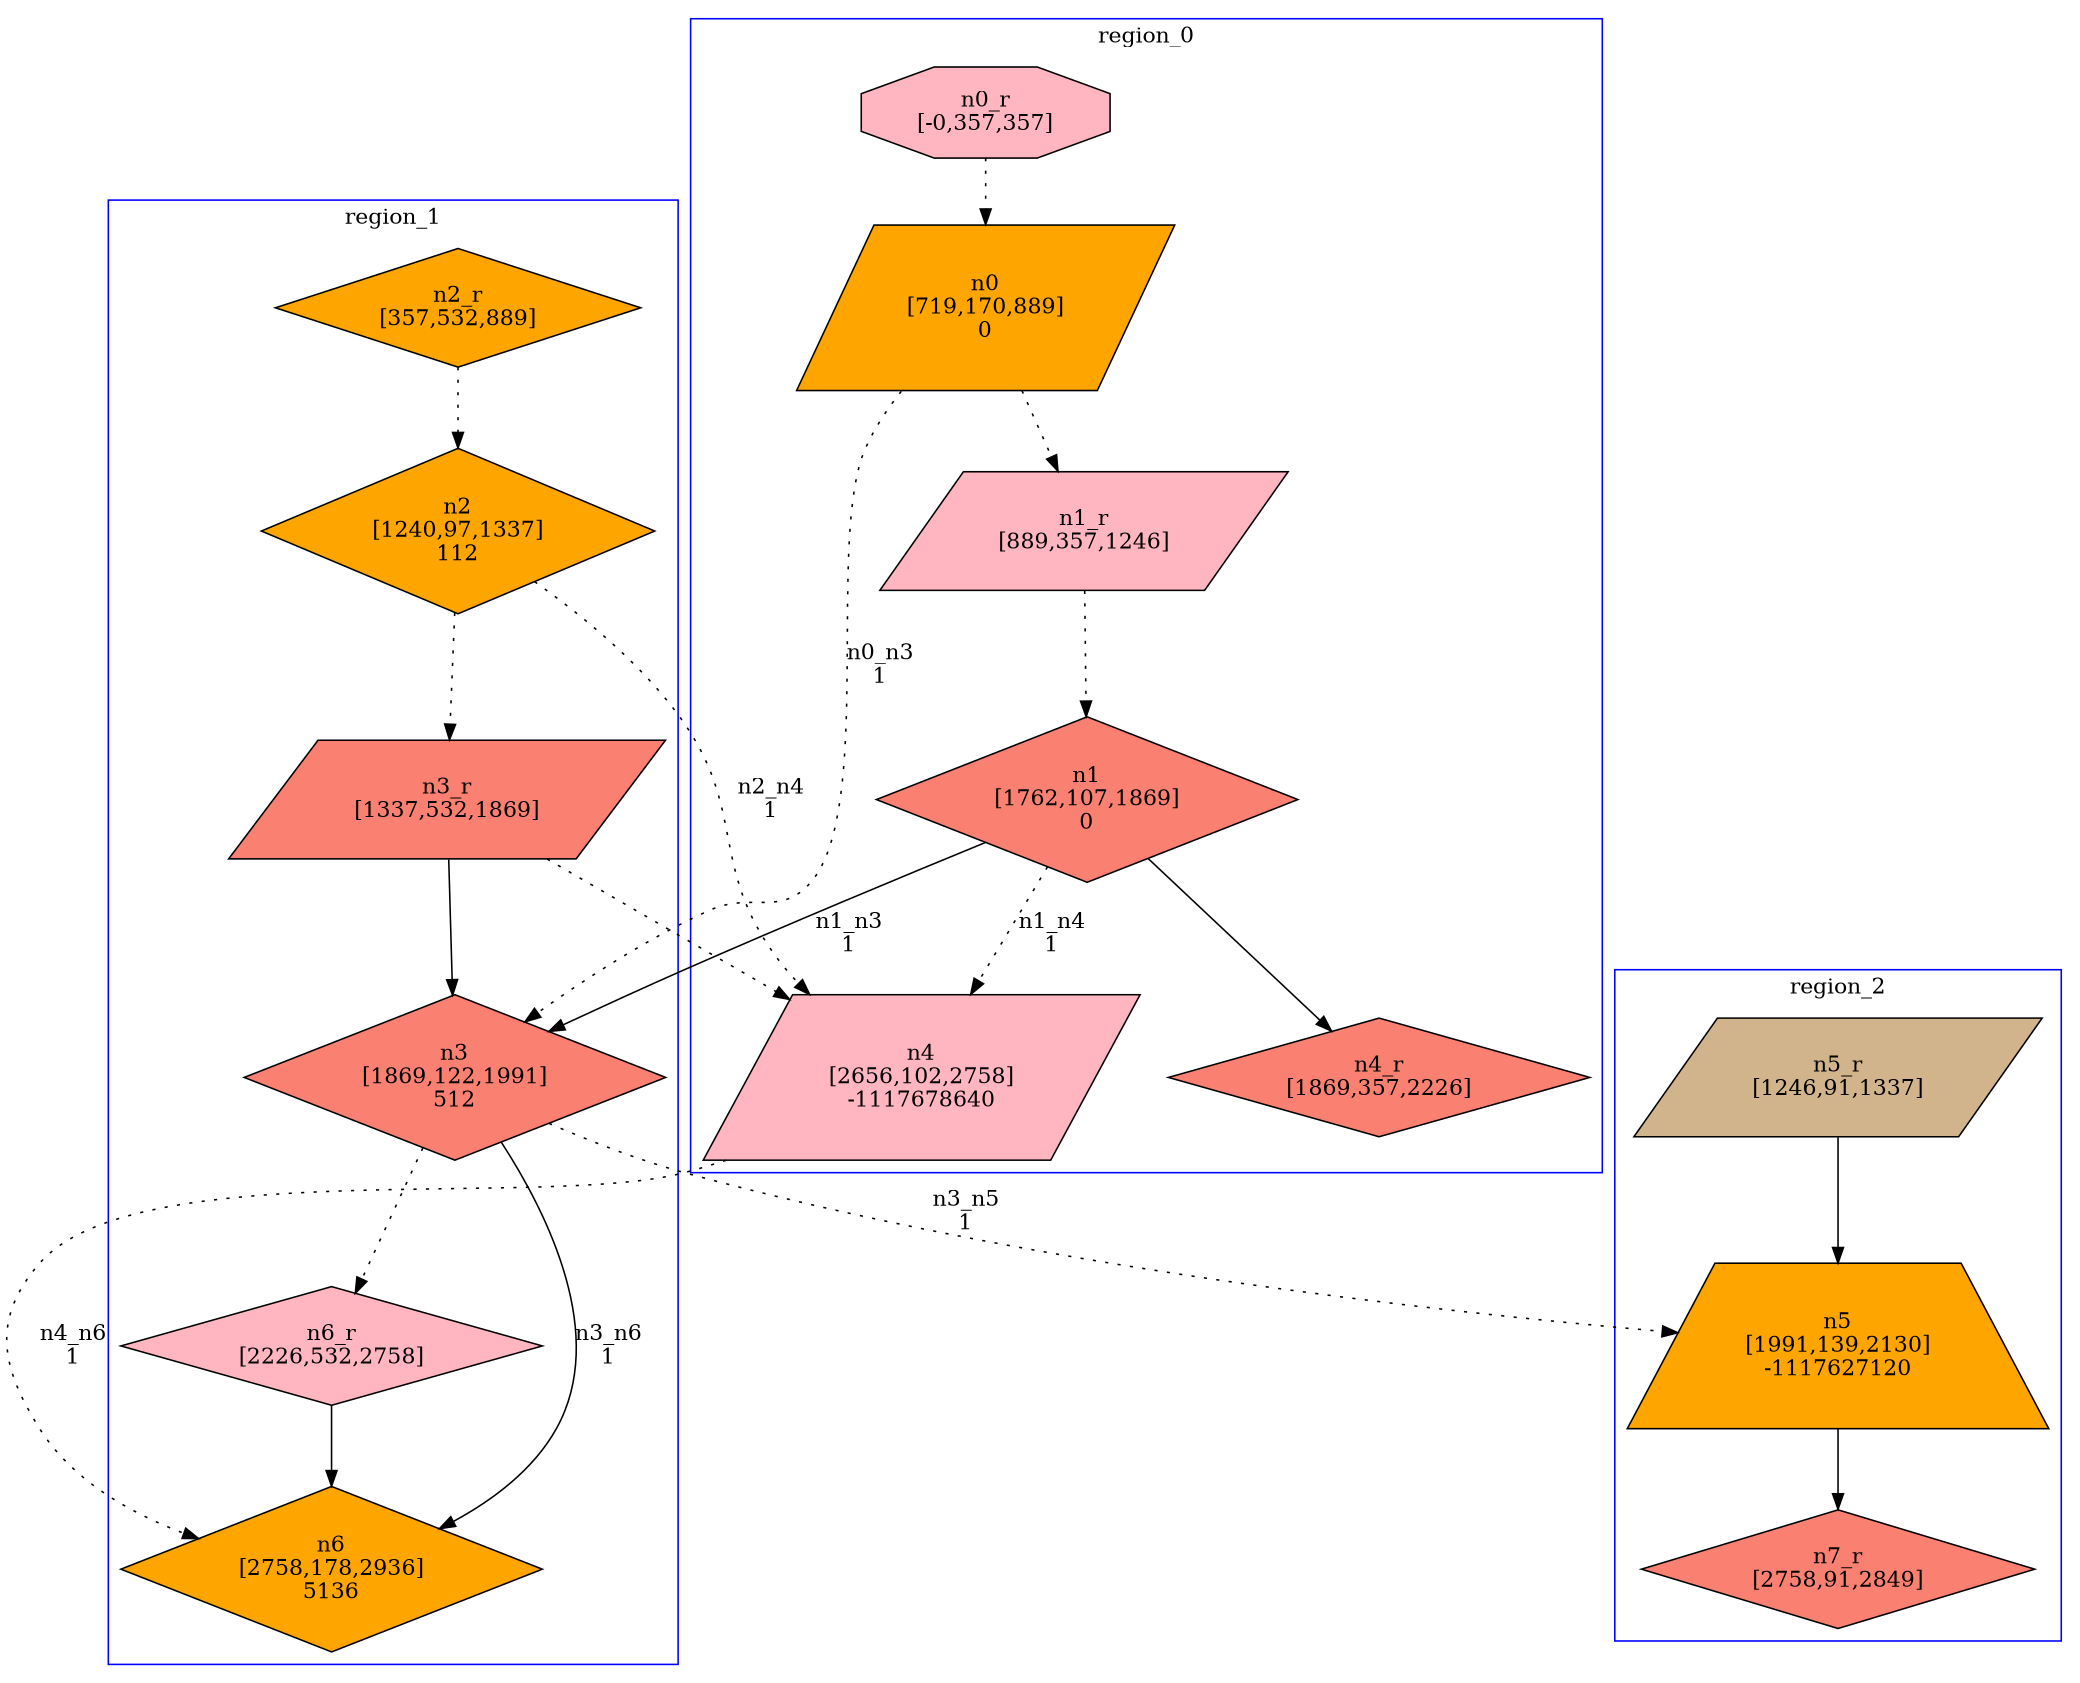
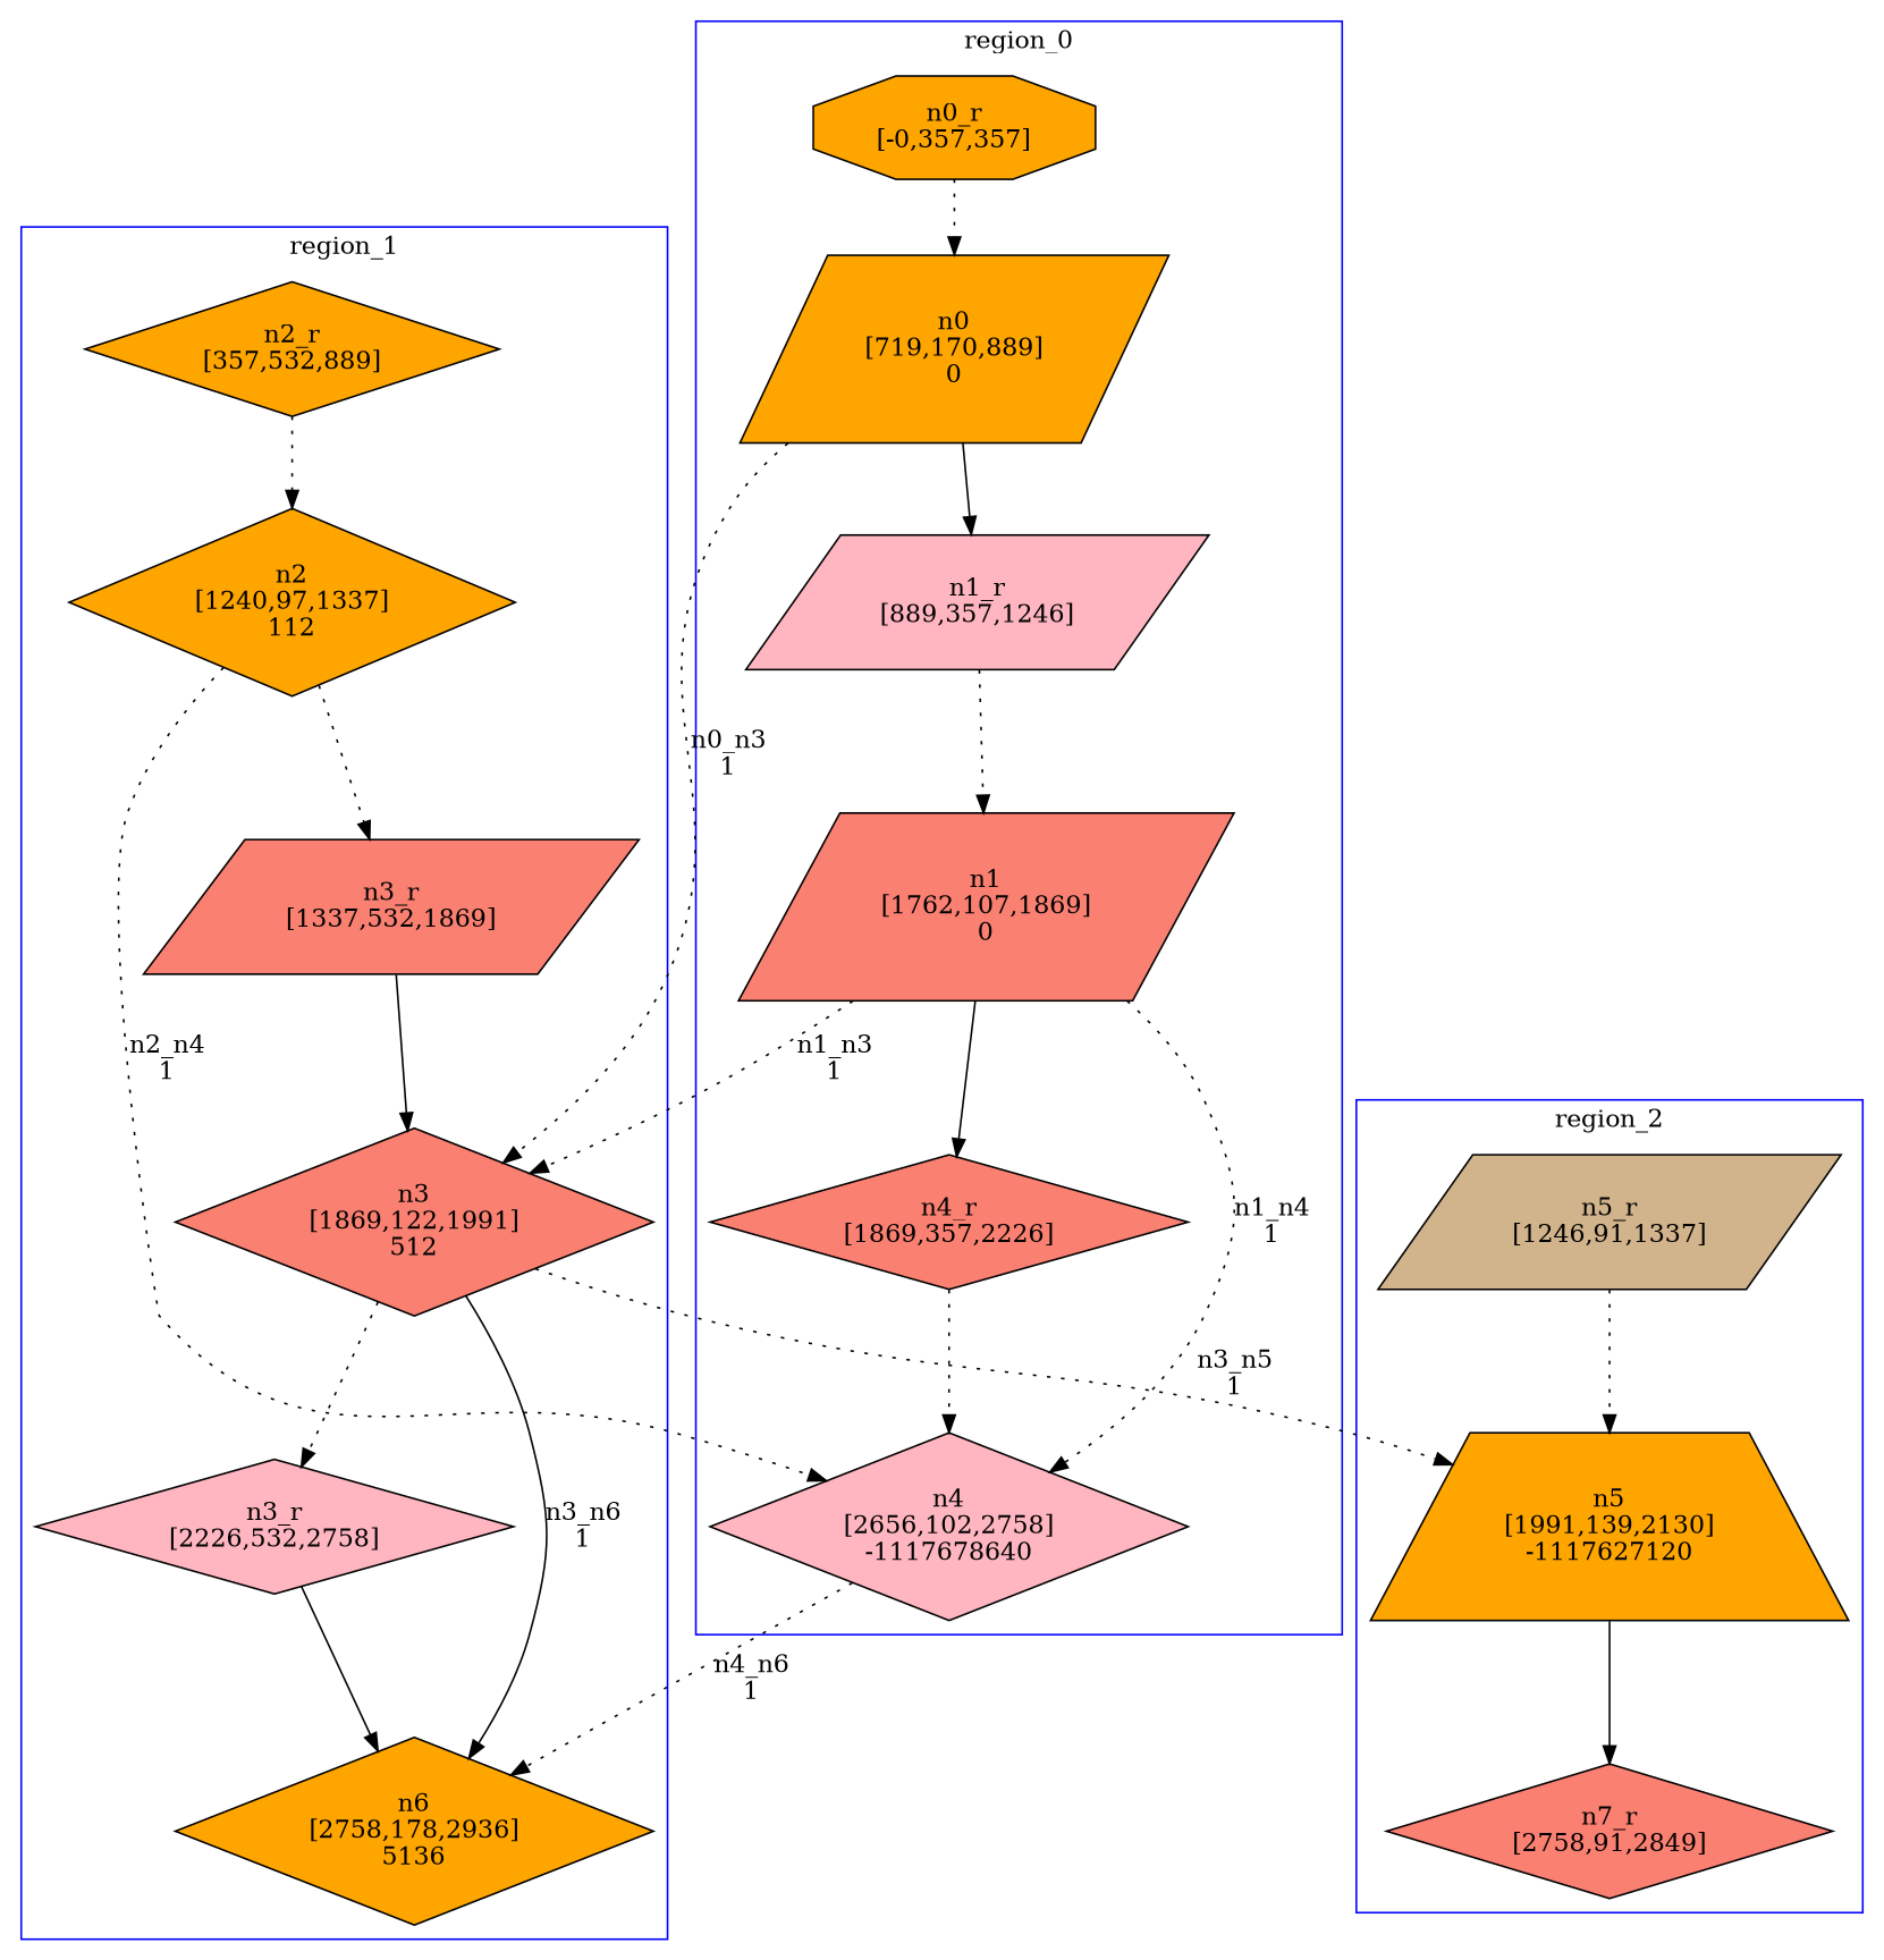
  digraph {
    node [fillcolor=orange shape=diamond style=filled]
    edge [style=dotted]
-   n1 [fillcolor=lightpink label="n0_r\n[-0,357,357]" shape=octagon]
+   n1 [label="n0_r\n[-0,357,357]" shape=octagon]
    n2 [label="n0\n[719,170,889]\n0" shape=parallelogram]
    n3 [fillcolor=lightpink label="n1_r\n[889,357,1246]" shape=parallelogram]
-   n4 [fillcolor=salmon label="n1\n[1762,107,1869]\n0"]
+   n4 [fillcolor=salmon label="n1\n[1762,107,1869]\n0" shape=parallelogram]
    n5 [fillcolor=salmon label="n4_r\n[1869,357,2226]"]
-   n6 [fillcolor=lightpink label="n4\n[2656,102,2758]\n-1117678640" shape=parallelogram]
+   n6 [fillcolor=lightpink label="n4\n[2656,102,2758]\n-1117678640"]
    n7 [label="n2_r\n[357,532,889]"]
    n8 [label="n2\n[1240,97,1337]\n112"]
    n9 [fillcolor=salmon label="n3_r\n[1337,532,1869]" shape=parallelogram]
    n10 [fillcolor=salmon label="n3\n[1869,122,1991]\n512"]
-   n11 [fillcolor=lightpink label="n6_r\n[2226,532,2758]"]
+   n11 [fillcolor=lightpink label="n3_r\n[2226,532,2758]"]
    n12 [label="n6\n[2758,178,2936]\n5136"]
    n13 [fillcolor=tan label="n5_r\n[1246,91,1337]" shape=parallelogram]
    n14 [label="n5\n[1991,139,2130]\n-1117627120" shape=trapezium]
    n15 [fillcolor=salmon label="n7_r\n[2758,91,2849]"]
    subgraph cluster_1 {
      color=blue
      label=region_0
      stytle=filled
      n1
      n2
      n3
      n4
      n5
      n6
    }
    subgraph cluster_2 {
      color=blue
      label=region_1
      stytle=filled
      n7
      n8
      n9
      n10
      n11
      n12
    }
    subgraph cluster_3 {
      color=blue
      label=region_2
      stytle=filled
      n13
      n14
      n15
    }
    n1 -> n2
-   n2 -> n3
+   n2 -> n3 [style=solid]
    n2 -> n10 [label="n0_n3\n1"]
    n3 -> n4
    n4 -> n5 [style=solid]
    n4 -> n6 [label="n1_n4\n1"]
-   n4 -> n10 [label="n1_n3\n1" style=solid]
-   n9 -> n6
+   n4 -> n10 [label="n1_n3\n1"]
+   n5 -> n6
    n6 -> n12 [label="n4_n6\n1"]
    n7 -> n8
    n8 -> n6 [label="n2_n4\n1"]
    n8 -> n9
    n9 -> n10 [style=solid]
    n10 -> n11
    n10 -> n12 [label="n3_n6\n1" style=solid]
    n10 -> n14 [label="n3_n5\n1"]
    n11 -> n12 [style=solid]
-   n13 -> n14 [style=solid]
+   n13 -> n14
    n14 -> n15 [style=solid]
  }
